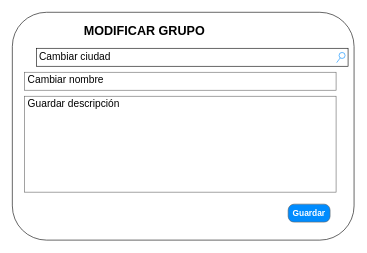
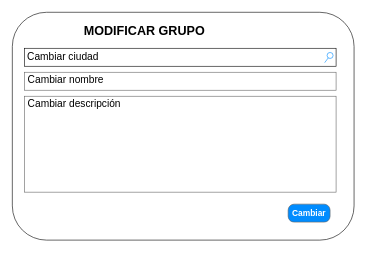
  <mxCell id="0" />
  <mxCell id="1" parent="0" />
  <mxCell id="2" value="" style="rounded=1;whiteSpace=wrap;html=1;strokeColor=#000000;fontSize=14;fontColor=#000000;align=left;" parent="1" vertex="1"><mxGeometry x="20" y="20" width="570" height="380" as="geometry" /></mxCell>
- <mxCell id="3" value="Cambiar ciudad" style="strokeWidth=1;shadow=0;dashed=0;align=center;html=1;shape=mxgraph.mockup.forms.searchBox;strokeColor=#000000;mainText=;strokeColor2=#008cff;fontColor=#000000;fontSize=17;align=left;spacingLeft=3;fontStyle=0" parent="1" vertex="1"><mxGeometry x="60" y="80" width="520" height="30" as="geometry" /></mxCell>
+ <mxCell id="3" value="Cambiar ciudad" style="strokeWidth=1;shadow=0;dashed=0;align=center;html=1;shape=mxgraph.mockup.forms.searchBox;strokeColor=#000000;mainText=;strokeColor2=#008cff;fontColor=#000000;fontSize=17;align=left;spacingLeft=3;fontStyle=0" parent="1" vertex="1"><mxGeometry x="40" y="80" width="520" height="30" as="geometry" /></mxCell>
  <mxCell id="4" value="Cambiar nombre" style="strokeWidth=1;shadow=0;dashed=0;align=center;html=1;shape=mxgraph.mockup.text.textBox;fontColor=#000000;align=left;fontSize=17;spacingLeft=4;spacingTop=-3;strokeColor=#666666;mainText=;fontStyle=0" parent="1" vertex="1"><mxGeometry x="40" y="120" width="520" height="30" as="geometry" /></mxCell>
- <mxCell id="5" value="Guardar descripción" style="strokeWidth=1;shadow=0;dashed=0;align=center;html=1;shape=mxgraph.mockup.text.textBox;fontColor=#000000;align=left;fontSize=17;spacingLeft=4;spacingTop=-3;strokeColor=#666666;mainText=;fontStyle=0;verticalAlign=top;" parent="1" vertex="1"><mxGeometry x="40" y="160" width="520" height="160" as="geometry" /></mxCell>
+ <mxCell id="5" value="Cambiar descripción" style="strokeWidth=1;shadow=0;dashed=0;align=center;html=1;shape=mxgraph.mockup.text.textBox;fontColor=#000000;align=left;fontSize=17;spacingLeft=4;spacingTop=-3;strokeColor=#666666;mainText=;fontStyle=0;verticalAlign=top;" parent="1" vertex="1"><mxGeometry x="40" y="160" width="520" height="160" as="geometry" /></mxCell>
  <mxCell id="6" value="&lt;b&gt;&lt;font style=&quot;font-size: 21px&quot;&gt;MODIFICAR GRUPO&lt;/font&gt;&lt;/b&gt;" style="text;html=1;strokeColor=none;fillColor=none;align=center;verticalAlign=middle;whiteSpace=wrap;rounded=0;fontSize=14;fontColor=#000000;" parent="1" vertex="1"><mxGeometry x="127.5" y="40" width="225" height="20" as="geometry" /></mxCell>
- <mxCell id="7" value="Guardar" style="strokeWidth=1;shadow=0;dashed=0;align=center;html=1;shape=mxgraph.mockup.buttons.button;strokeColor=#666666;fontColor=#ffffff;mainText=;buttonStyle=round;fontSize=14;fontStyle=1;fillColor=#008cff;whiteSpace=wrap;" parent="1" vertex="1"><mxGeometry x="480" y="340" width="70" height="30" as="geometry" /></mxCell>
+ <mxCell id="7" value="Cambiar" style="strokeWidth=1;shadow=0;dashed=0;align=center;html=1;shape=mxgraph.mockup.buttons.button;strokeColor=#666666;fontColor=#ffffff;mainText=;buttonStyle=round;fontSize=14;fontStyle=1;fillColor=#008cff;whiteSpace=wrap;" parent="1" vertex="1"><mxGeometry x="480" y="340" width="70" height="30" as="geometry" /></mxCell>
